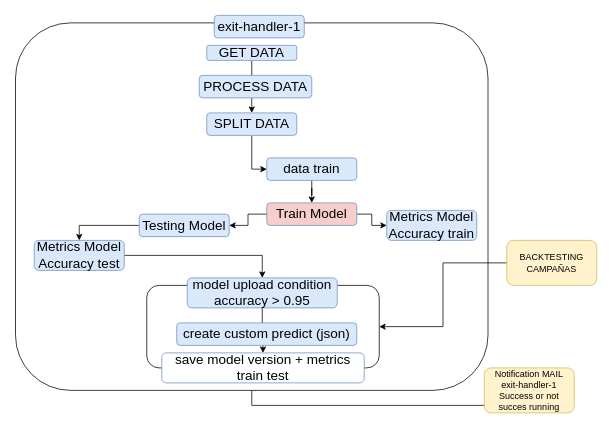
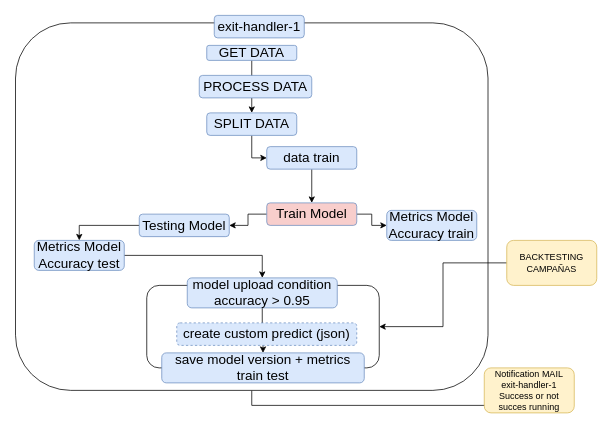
  <mxCell id="0" />
  <mxCell id="1" parent="0" />
  <mxCell id="2" style="edgeStyle=orthogonalEdgeStyle;rounded=0;orthogonalLoop=1;jettySize=auto;html=1;entryX=0;entryY=0.75;entryDx=0;entryDy=0;" parent="1" source="3" target="24" edge="1"><mxGeometry relative="1" as="geometry" /></mxCell>
  <mxCell id="3" value="" style="rounded=1;whiteSpace=wrap;html=1;" parent="1" vertex="1"><mxGeometry x="20" y="30" width="630" height="490" as="geometry" /></mxCell>
  <mxCell id="4" value="" style="rounded=1;whiteSpace=wrap;html=1;" parent="1" vertex="1"><mxGeometry x="195" y="380" width="310" height="110" as="geometry" /></mxCell>
  <mxCell id="5" value="&lt;font style=&quot;font-size: 18px;&quot;&gt;exit-handler-1&lt;/font&gt;" style="rounded=1;whiteSpace=wrap;html=1;fillColor=#dae8fc;strokeColor=#6c8ebf;" parent="1" vertex="1"><mxGeometry x="285" width="120" height="30" as="geometry" y="20" /></mxCell>
  <mxCell id="6" style="edgeStyle=orthogonalEdgeStyle;rounded=0;orthogonalLoop=1;jettySize=auto;html=1;" parent="1" source="7" target="9" edge="1"><mxGeometry relative="1" as="geometry" /></mxCell>
  <mxCell id="7" value="&lt;font style=&quot;font-size: 18px;&quot;&gt;GET DATA&lt;/font&gt;" style="rounded=1;whiteSpace=wrap;html=1;fillColor=#dae8fc;strokeColor=#6c8ebf;" parent="1" vertex="1"><mxGeometry x="275" y="60" width="120" height="20" as="geometry" /></mxCell>
  <mxCell id="8" style="edgeStyle=orthogonalEdgeStyle;rounded=0;orthogonalLoop=1;jettySize=auto;html=1;entryX=0;entryY=0.5;entryDx=0;entryDy=0;" parent="1" source="9" target="11" edge="1"><mxGeometry relative="1" as="geometry" /></mxCell>
  <mxCell id="9" value="&lt;font style=&quot;font-size: 18px;&quot;&gt;SPLIT DATA&lt;/font&gt;" style="rounded=1;whiteSpace=wrap;html=1;fillColor=#dae8fc;strokeColor=#6c8ebf;" parent="1" vertex="1"><mxGeometry x="275" y="150" width="120" height="30" as="geometry" /></mxCell>
  <mxCell id="10" value="" style="edgeStyle=orthogonalEdgeStyle;rounded=0;orthogonalLoop=1;jettySize=auto;html=1;" parent="1" source="11" target="14" edge="1"><mxGeometry relative="1" as="geometry" /></mxCell>
- <mxCell id="11" value="&lt;font style=&quot;font-size: 18px;&quot;&gt;data train&lt;/font&gt;" style="rounded=1;whiteSpace=wrap;html=1;fillColor=#dae8fc;strokeColor=#6c8ebf;" parent="1" vertex="1"><mxGeometry x="355" y="210" width="120" height="30" as="geometry" /></mxCell>
+ <mxCell id="11" value="&lt;font style=&quot;font-size: 18px;&quot;&gt;data train&lt;/font&gt;" style="rounded=1;whiteSpace=wrap;html=1;fillColor=#dae8fc;strokeColor=#6c8ebf;" parent="1" vertex="1"><mxGeometry x="355" y="195" width="120" height="30" as="geometry" /></mxCell>
  <mxCell id="12" value="" style="edgeStyle=orthogonalEdgeStyle;rounded=0;orthogonalLoop=1;jettySize=auto;html=1;" parent="1" source="14" target="15" edge="1"><mxGeometry relative="1" as="geometry" /></mxCell>
  <mxCell id="13" value="" style="edgeStyle=orthogonalEdgeStyle;rounded=0;orthogonalLoop=1;jettySize=auto;html=1;" parent="1" source="14" target="17" edge="1"><mxGeometry relative="1" as="geometry" /></mxCell>
  <mxCell id="14" value="&lt;font style=&quot;font-size: 18px;&quot;&gt;Train Model&lt;/font&gt;" style="rounded=1;whiteSpace=wrap;html=1;fillColor=#f8cecc;strokeColor=#6c8ebf;" parent="1" vertex="1"><mxGeometry x="355" y="270" width="120" height="30" as="geometry" /></mxCell>
  <mxCell id="15" value="&lt;font style=&quot;font-size: 18px;&quot;&gt;Metrics Model&lt;/font&gt;&lt;div&gt;&lt;font style=&quot;font-size: 18px;&quot;&gt;Accuracy train&lt;/font&gt;&lt;/div&gt;" style="rounded=1;whiteSpace=wrap;html=1;fillColor=#dae8fc;strokeColor=#6c8ebf;" parent="1" vertex="1"><mxGeometry x="515" y="280" width="120" height="40" as="geometry" /></mxCell>
  <mxCell id="16" value="" style="edgeStyle=orthogonalEdgeStyle;rounded=0;orthogonalLoop=1;jettySize=auto;html=1;" parent="1" source="17" target="19" edge="1"><mxGeometry relative="1" as="geometry" /></mxCell>
  <mxCell id="17" value="&lt;font style=&quot;font-size: 18px;&quot;&gt;Testing Model&lt;/font&gt;" style="rounded=1;whiteSpace=wrap;html=1;fillColor=#dae8fc;strokeColor=#6c8ebf;" parent="1" vertex="1"><mxGeometry x="185" y="285" width="120" height="30" as="geometry" /></mxCell>
  <mxCell id="18" style="edgeStyle=orthogonalEdgeStyle;rounded=0;orthogonalLoop=1;jettySize=auto;html=1;" parent="1" source="19" target="21" edge="1"><mxGeometry relative="1" as="geometry" /></mxCell>
  <mxCell id="19" value="&lt;font style=&quot;font-size: 18px;&quot;&gt;Metrics Model&lt;/font&gt;&lt;div&gt;&lt;font style=&quot;font-size: 18px;&quot;&gt;Accuracy test&lt;/font&gt;&lt;/div&gt;" style="rounded=1;whiteSpace=wrap;html=1;fillColor=#dae8fc;strokeColor=#6c8ebf;" parent="1" vertex="1"><mxGeometry x="45" y="320" width="120" height="40" as="geometry" /></mxCell>
  <mxCell id="20" value="" style="edgeStyle=orthogonalEdgeStyle;rounded=0;orthogonalLoop=1;jettySize=auto;html=1;" parent="1" source="21" target="23" edge="1"><mxGeometry relative="1" as="geometry" /></mxCell>
  <mxCell id="21" value="&lt;font style=&quot;font-size: 18px;&quot;&gt;model upload condition&lt;/font&gt;&lt;div&gt;&lt;font style=&quot;font-size: 18px;&quot;&gt;accuracy &amp;gt; 0.95&lt;/font&gt;&lt;/div&gt;" style="rounded=1;whiteSpace=wrap;html=1;fillColor=#dae8fc;strokeColor=#6c8ebf;" parent="1" vertex="1"><mxGeometry x="249" y="370" width="200" height="40" as="geometry" /></mxCell>
- <mxCell id="22" value="&lt;font style=&quot;font-size: 18px;&quot;&gt;create custom predict (json)&lt;/font&gt;" style="rounded=1;whiteSpace=wrap;html=1;fillColor=#dae8fc;strokeColor=#6c8ebf;" parent="1" vertex="1"><mxGeometry x="235" y="430" width="240" height="30" as="geometry" /></mxCell>
- <mxCell id="23" value="&lt;font style=&quot;font-size: 18px;&quot;&gt;save model version + metrics train test&lt;/font&gt;" style="rounded=1;whiteSpace=wrap;html=1;fillColor=#ffffff;strokeColor=#6c8ebf;" parent="1" vertex="1"><mxGeometry x="215" y="470" width="270" height="40" as="geometry" /></mxCell>
+ <mxCell id="22" value="&lt;font style=&quot;font-size: 18px;&quot;&gt;create custom predict (json)&lt;/font&gt;" style="rounded=1;whiteSpace=wrap;html=1;fillColor=#dae8fc;strokeColor=#6c8ebf;dashed=1;" parent="1" vertex="1"><mxGeometry x="235" y="430" width="240" height="30" as="geometry" /></mxCell>
+ <mxCell id="23" value="&lt;font style=&quot;font-size: 18px;&quot;&gt;save model version + metrics train test&lt;/font&gt;" style="rounded=1;whiteSpace=wrap;html=1;fillColor=#dae8fc;strokeColor=#6c8ebf;" parent="1" vertex="1"><mxGeometry x="215" y="470" width="270" height="40" as="geometry" /></mxCell>
  <mxCell id="24" value="Notification MAIL&lt;div&gt;exit-handler-1&lt;/div&gt;&lt;div&gt;Success or not succes running&lt;/div&gt;" style="rounded=1;whiteSpace=wrap;html=1;fillColor=#fff2cc;strokeColor=#d6b656;" parent="1" vertex="1"><mxGeometry x="645" y="490" width="120" height="60" as="geometry" /></mxCell>
  <mxCell id="25" value="&lt;font style=&quot;font-size: 18px;&quot;&gt;PROCESS DATA&lt;/font&gt;" style="rounded=1;whiteSpace=wrap;html=1;fillColor=#dae8fc;strokeColor=#6c8ebf;" parent="1" vertex="1"><mxGeometry x="265" y="100" width="150" height="30" as="geometry" /></mxCell>
  <mxCell id="26" style="edgeStyle=orthogonalEdgeStyle;rounded=0;orthogonalLoop=1;jettySize=auto;html=1;" edge="1" parent="1" source="27" target="4"><mxGeometry relative="1" as="geometry" /></mxCell>
  <mxCell id="27" value="BACKTESTING CAMPAÑAS" style="rounded=1;whiteSpace=wrap;html=1;fillColor=#fff2cc;strokeColor=#d6b656;" vertex="1" parent="1"><mxGeometry x="675" y="320" width="120" height="60" as="geometry" /></mxCell>
